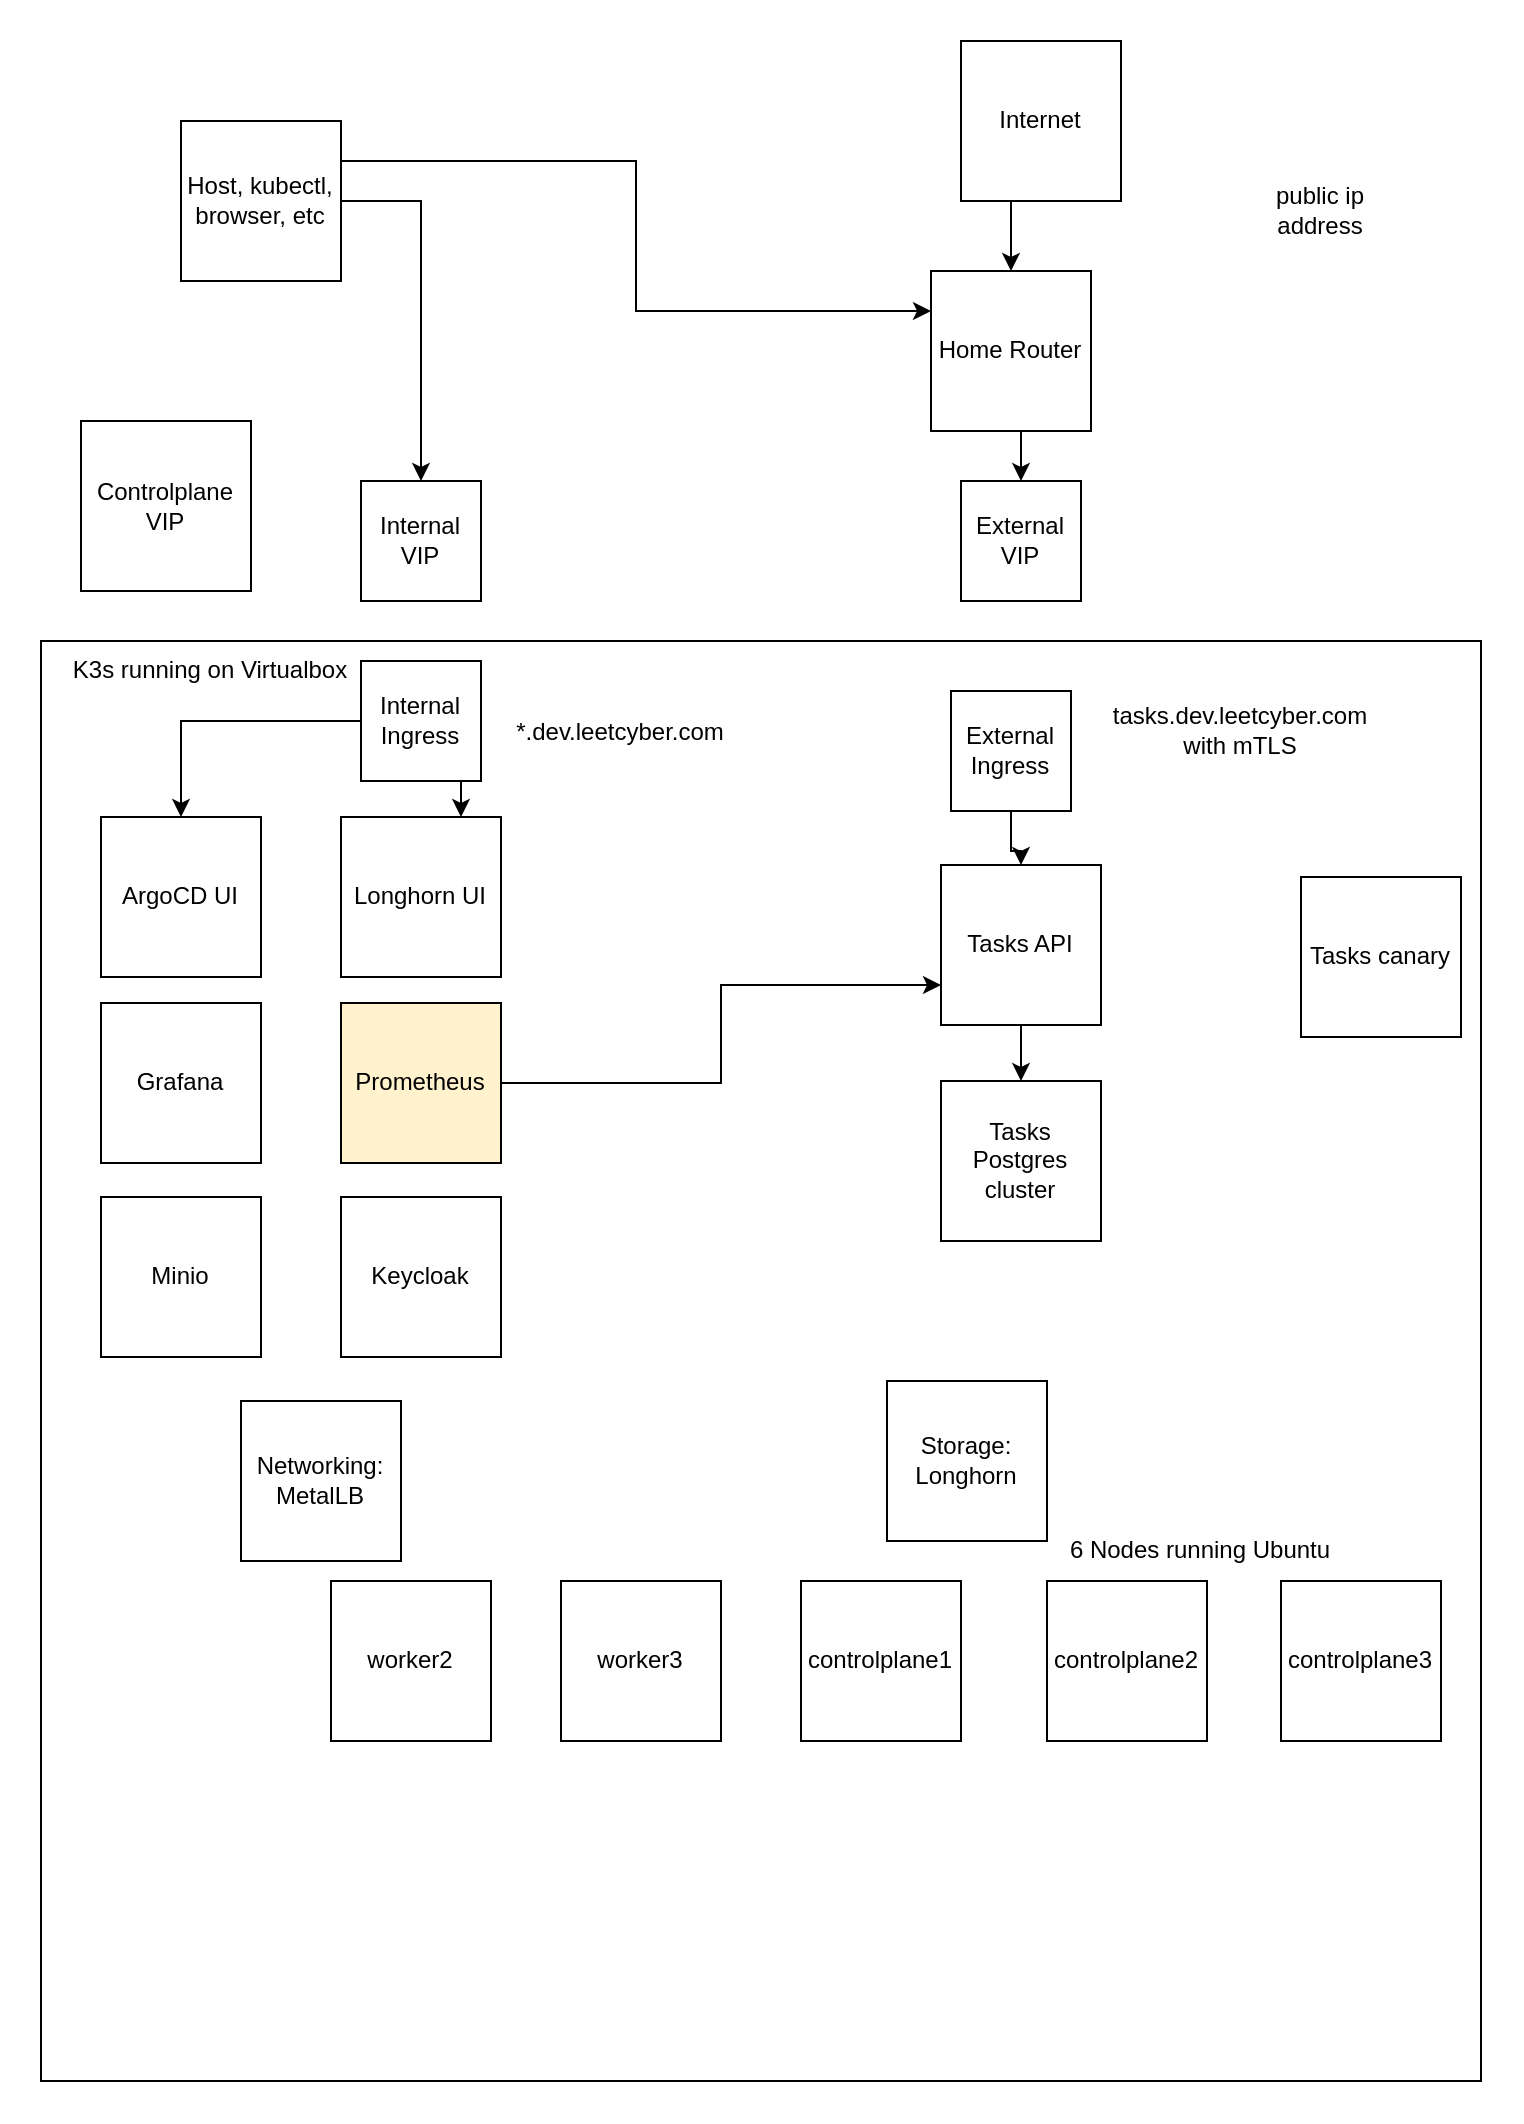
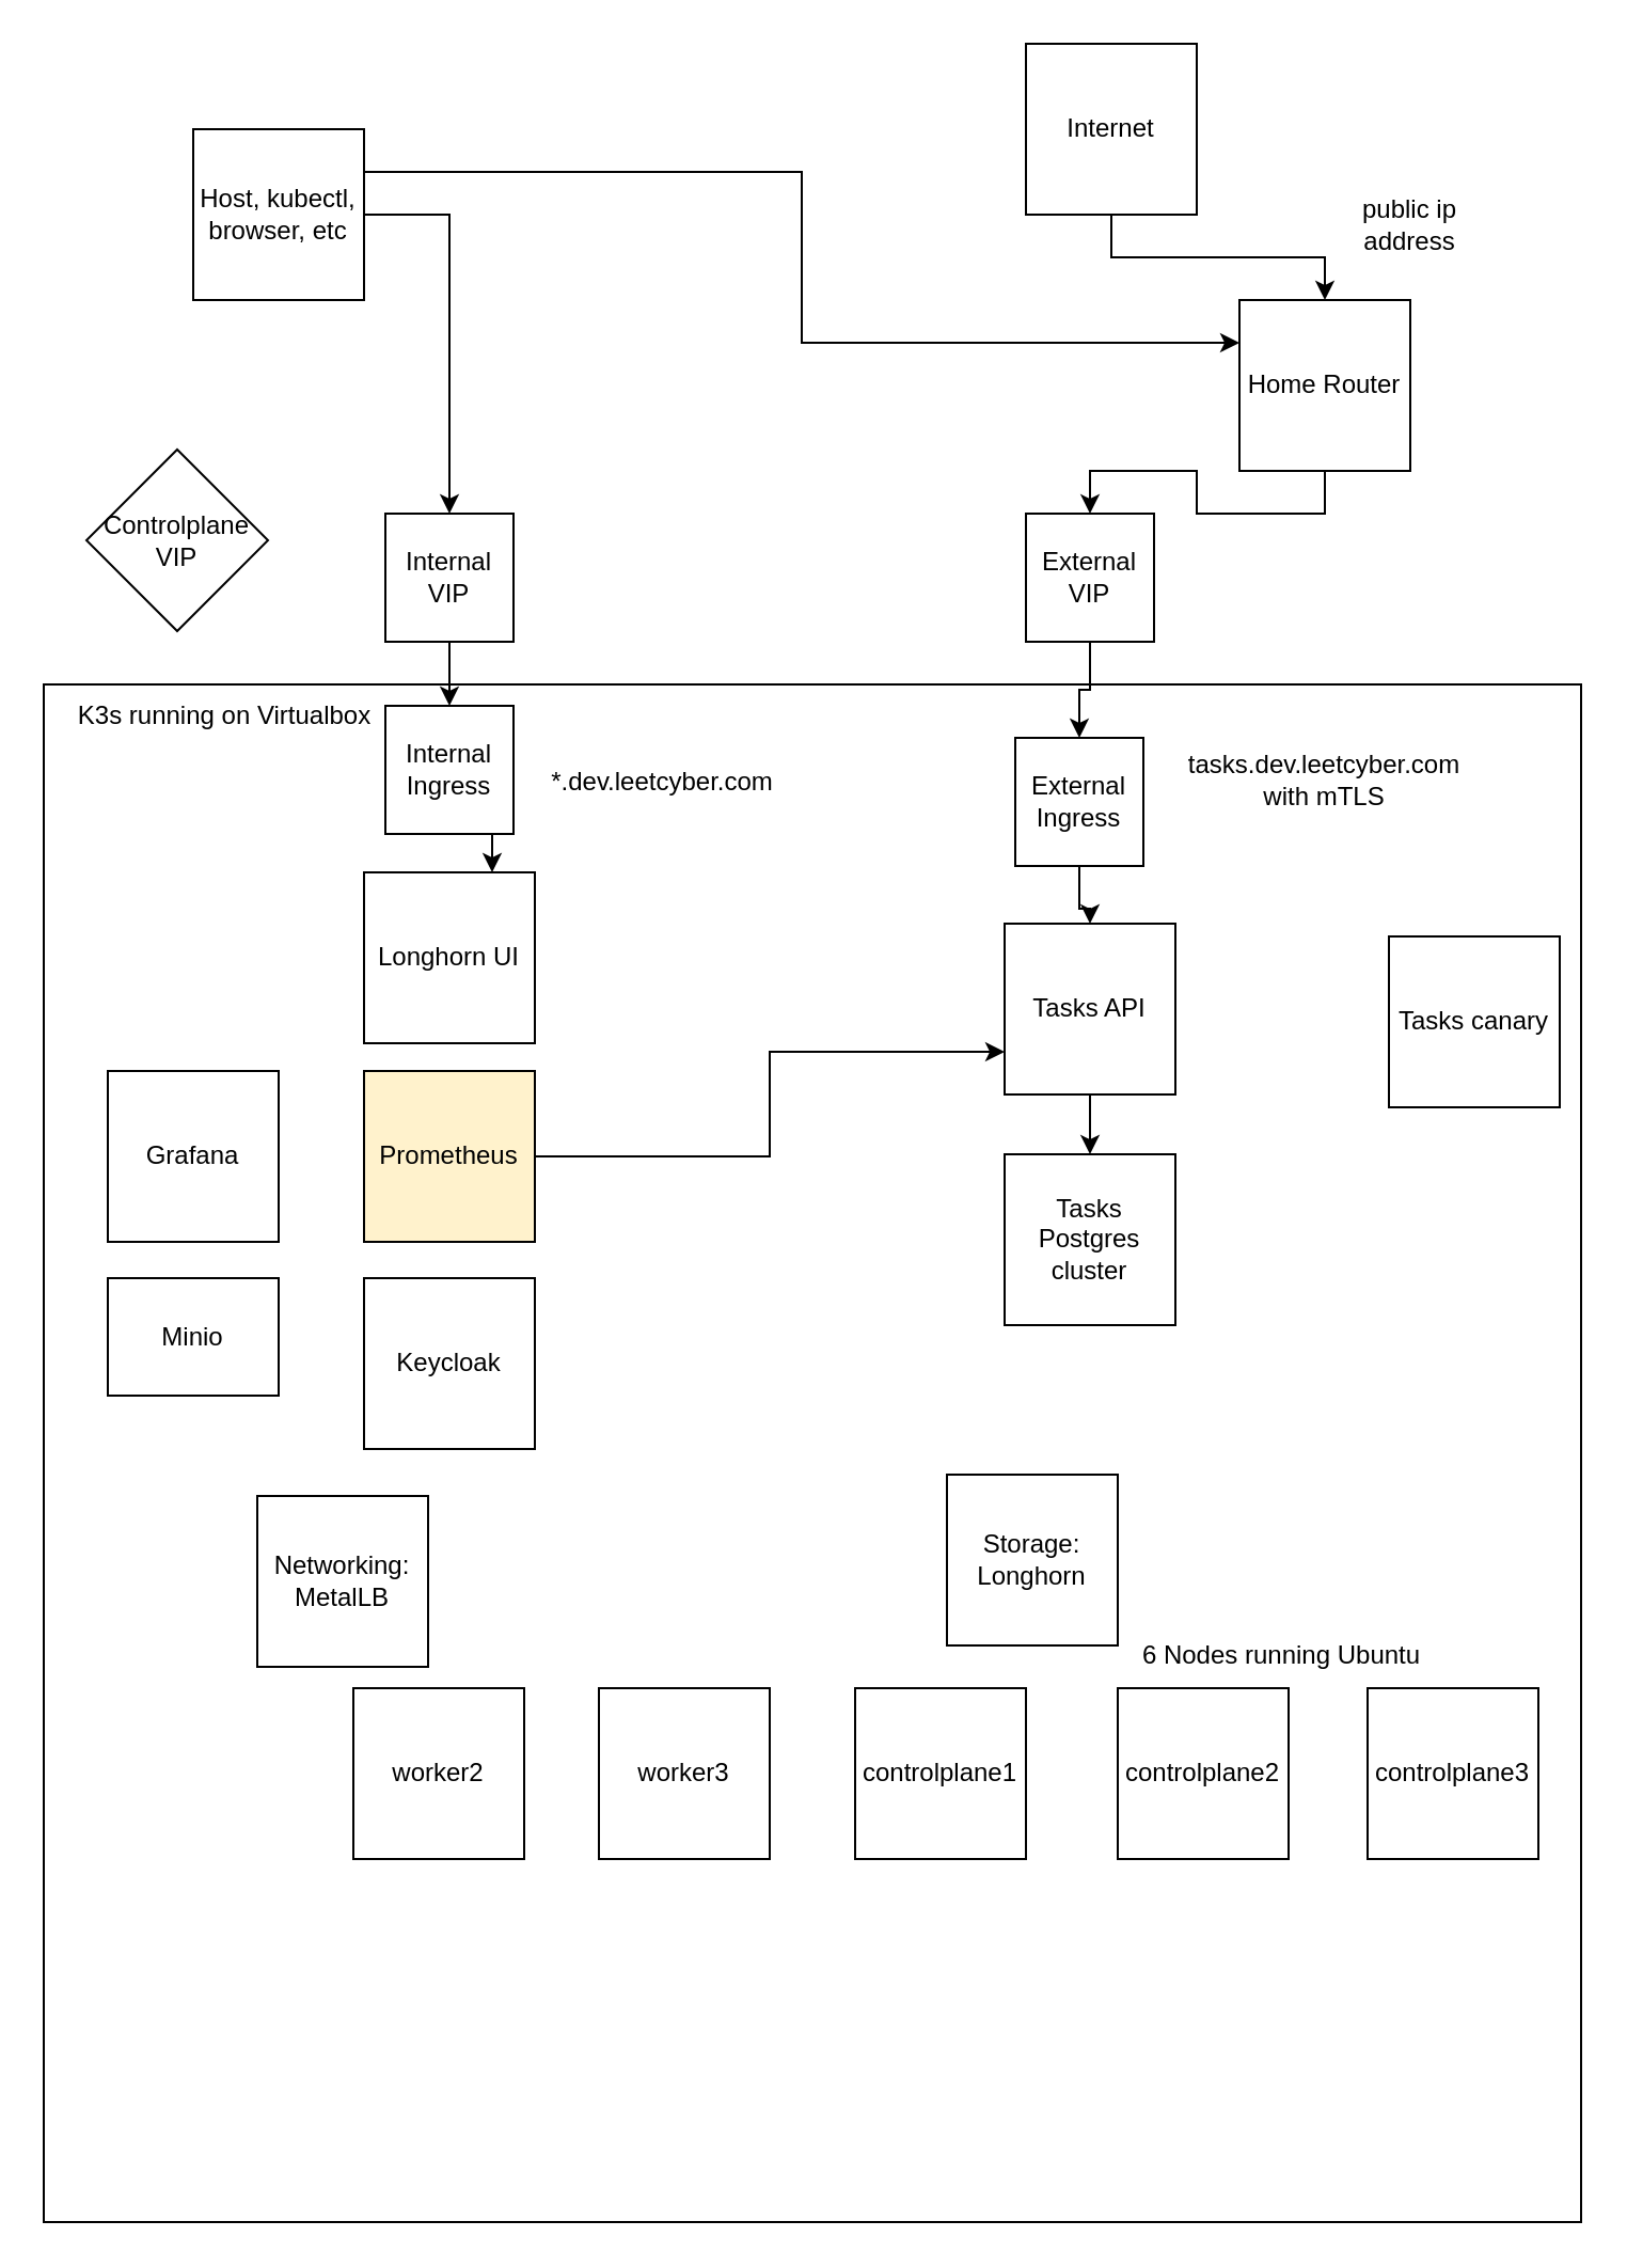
  <mxCell id="0" />
  <mxCell id="1" parent="0" />
  <mxCell id="2" value="" style="whiteSpace=wrap;html=1;aspect=fixed;" parent="1" vertex="1"><mxGeometry x="20" y="320" width="720" height="720" as="geometry" /></mxCell>
  <mxCell id="3" style="edgeStyle=orthogonalEdgeStyle;rounded=0;orthogonalLoop=1;jettySize=auto;html=1;exitX=0.5;exitY=1;exitDx=0;exitDy=0;entryX=0.5;entryY=0;entryDx=0;entryDy=0;" parent="1" source="4" target="16" edge="1"><mxGeometry relative="1" as="geometry" /></mxCell>
- <mxCell id="4" value="Home Router" style="whiteSpace=wrap;html=1;aspect=fixed;" parent="1" vertex="1"><mxGeometry x="465" y="135" width="80" height="80" as="geometry" /></mxCell>
+ <mxCell id="4" value="Home Router" style="whiteSpace=wrap;html=1;aspect=fixed;" parent="1" vertex="1"><mxGeometry x="580" y="140" width="80" height="80" as="geometry" /></mxCell>
  <mxCell id="5" style="edgeStyle=orthogonalEdgeStyle;rounded=0;orthogonalLoop=1;jettySize=auto;html=1;exitX=0.5;exitY=1;exitDx=0;exitDy=0;entryX=0.5;entryY=0;entryDx=0;entryDy=0;" parent="1" source="6" target="4" edge="1"><mxGeometry relative="1" as="geometry" /></mxCell>
  <mxCell id="6" value="Internet" style="whiteSpace=wrap;html=1;aspect=fixed;" parent="1" vertex="1"><mxGeometry x="480" y="20" width="80" height="80" as="geometry" /></mxCell>
  <mxCell id="7" style="edgeStyle=orthogonalEdgeStyle;rounded=0;orthogonalLoop=1;jettySize=auto;html=1;exitX=1;exitY=0.5;exitDx=0;exitDy=0;entryX=0.5;entryY=0;entryDx=0;entryDy=0;" parent="1" source="9" target="11" edge="1"><mxGeometry relative="1" as="geometry" /></mxCell>
  <mxCell id="8" style="edgeStyle=orthogonalEdgeStyle;rounded=0;orthogonalLoop=1;jettySize=auto;html=1;exitX=1;exitY=0.25;exitDx=0;exitDy=0;entryX=0;entryY=0.25;entryDx=0;entryDy=0;" parent="1" source="9" target="4" edge="1"><mxGeometry relative="1" as="geometry" /></mxCell>
  <mxCell id="9" value="Host, kubectl, browser, etc" style="whiteSpace=wrap;html=1;aspect=fixed;" parent="1" vertex="1"><mxGeometry x="90" y="60" width="80" height="80" as="geometry" /></mxCell>
+ <mxCell id="10" style="edgeStyle=orthogonalEdgeStyle;rounded=0;orthogonalLoop=1;jettySize=auto;html=1;" parent="1" source="11" target="14" edge="1"><mxGeometry relative="1" as="geometry" /></mxCell>
  <mxCell id="11" value="Internal VIP" style="whiteSpace=wrap;html=1;aspect=fixed;" parent="1" vertex="1"><mxGeometry x="180" y="240" width="60" height="60" as="geometry" /></mxCell>
  <mxCell id="12" style="edgeStyle=orthogonalEdgeStyle;rounded=0;orthogonalLoop=1;jettySize=auto;html=1;exitX=0.75;exitY=1;exitDx=0;exitDy=0;entryX=0.75;entryY=0;entryDx=0;entryDy=0;" edge="1" parent="1" source="14" target="21"><mxGeometry relative="1" as="geometry" /></mxCell>
- <mxCell id="13" style="edgeStyle=orthogonalEdgeStyle;rounded=0;orthogonalLoop=1;jettySize=auto;html=1;exitX=0;exitY=0.5;exitDx=0;exitDy=0;entryX=0.5;entryY=0;entryDx=0;entryDy=0;" edge="1" parent="1" source="14" target="19"><mxGeometry relative="1" as="geometry" /></mxCell>
  <mxCell id="14" value="Internal Ingress" style="whiteSpace=wrap;html=1;aspect=fixed;" parent="1" vertex="1"><mxGeometry x="180" y="330" width="60" height="60" as="geometry" /></mxCell>
+ <mxCell id="15" style="edgeStyle=orthogonalEdgeStyle;rounded=0;orthogonalLoop=1;jettySize=auto;html=1;exitX=0.5;exitY=1;exitDx=0;exitDy=0;" parent="1" source="16" target="18" edge="1"><mxGeometry relative="1" as="geometry" /></mxCell>
  <mxCell id="16" value="External VIP" style="whiteSpace=wrap;html=1;aspect=fixed;" parent="1" vertex="1"><mxGeometry x="480" y="240" width="60" height="60" as="geometry" /></mxCell>
  <mxCell id="17" style="edgeStyle=orthogonalEdgeStyle;rounded=0;orthogonalLoop=1;jettySize=auto;html=1;exitX=0.5;exitY=1;exitDx=0;exitDy=0;" parent="1" source="18" target="30" edge="1"><mxGeometry relative="1" as="geometry" /></mxCell>
  <mxCell id="18" value="External Ingress" style="whiteSpace=wrap;html=1;aspect=fixed;" parent="1" vertex="1"><mxGeometry x="475" y="345" width="60" height="60" as="geometry" /></mxCell>
- <mxCell id="19" value="ArgoCD UI" style="whiteSpace=wrap;html=1;aspect=fixed;" parent="1" vertex="1"><mxGeometry x="50" y="408" width="80" height="80" as="geometry" /></mxCell>
  <mxCell id="20" value="K3s running on Virtualbox" style="text;html=1;strokeColor=none;fillColor=none;align=center;verticalAlign=middle;whiteSpace=wrap;rounded=0;" parent="1" vertex="1"><mxGeometry x="20" y="320" width="170" height="30" as="geometry" /></mxCell>
  <mxCell id="21" value="Longhorn UI" style="whiteSpace=wrap;html=1;aspect=fixed;" parent="1" vertex="1"><mxGeometry x="170" y="408" width="80" height="80" as="geometry" /></mxCell>
  <mxCell id="22" value="Grafana" style="whiteSpace=wrap;html=1;aspect=fixed;" parent="1" vertex="1"><mxGeometry x="50" y="501" width="80" height="80" as="geometry" /></mxCell>
  <mxCell id="23" style="edgeStyle=orthogonalEdgeStyle;rounded=0;orthogonalLoop=1;jettySize=auto;html=1;exitX=1;exitY=0.5;exitDx=0;exitDy=0;entryX=0;entryY=0.75;entryDx=0;entryDy=0;" parent="1" source="24" target="30" edge="1"><mxGeometry relative="1" as="geometry" /></mxCell>
  <mxCell id="24" value="Prometheus" style="whiteSpace=wrap;html=1;aspect=fixed;fillColor=#fff2cc;" parent="1" vertex="1"><mxGeometry x="170" y="501" width="80" height="80" as="geometry" /></mxCell>
- <mxCell id="25" value="Minio" style="whiteSpace=wrap;html=1;aspect=fixed;" parent="1" vertex="1"><mxGeometry x="50" y="598" width="80" height="80" as="geometry" /></mxCell>
+ <mxCell id="25" value="Minio" style="whiteSpace=wrap;html=1;aspect=fixed;" parent="1" vertex="1"><mxGeometry x="50" y="598" width="80" height="55" as="geometry" /></mxCell>
  <mxCell id="26" value="Keycloak" style="whiteSpace=wrap;html=1;aspect=fixed;" parent="1" vertex="1"><mxGeometry x="170" y="598" width="80" height="80" as="geometry" /></mxCell>
  <mxCell id="27" value="*.dev.leetcyber.com" style="text;html=1;strokeColor=none;fillColor=none;align=center;verticalAlign=middle;whiteSpace=wrap;rounded=0;" parent="1" vertex="1"><mxGeometry x="280" y="351" width="60" height="30" as="geometry" /></mxCell>
  <mxCell id="28" value="tasks.dev.leetcyber.com&lt;br&gt;with mTLS" style="text;html=1;strokeColor=none;fillColor=none;align=center;verticalAlign=middle;whiteSpace=wrap;rounded=0;" parent="1" vertex="1"><mxGeometry x="590" y="350" width="60" height="30" as="geometry" /></mxCell>
  <mxCell id="29" style="edgeStyle=orthogonalEdgeStyle;rounded=0;orthogonalLoop=1;jettySize=auto;html=1;exitX=0.5;exitY=1;exitDx=0;exitDy=0;entryX=0.5;entryY=0;entryDx=0;entryDy=0;" edge="1" parent="1" source="30" target="31"><mxGeometry relative="1" as="geometry" /></mxCell>
  <mxCell id="30" value="Tasks API" style="whiteSpace=wrap;html=1;aspect=fixed;" parent="1" vertex="1"><mxGeometry x="470" y="432" width="80" height="80" as="geometry" /></mxCell>
  <mxCell id="31" value="Tasks Postgres cluster" style="whiteSpace=wrap;html=1;aspect=fixed;" parent="1" vertex="1"><mxGeometry x="470" y="540" width="80" height="80" as="geometry" /></mxCell>
  <mxCell id="32" value="worker2" style="whiteSpace=wrap;html=1;aspect=fixed;" parent="1" vertex="1"><mxGeometry x="165" y="790" width="80" height="80" as="geometry" /></mxCell>
  <mxCell id="33" value="worker3" style="whiteSpace=wrap;html=1;aspect=fixed;" parent="1" vertex="1"><mxGeometry x="280" y="790" width="80" height="80" as="geometry" /></mxCell>
  <mxCell id="34" value="controlplane1" style="whiteSpace=wrap;html=1;aspect=fixed;" parent="1" vertex="1"><mxGeometry x="400" y="790" width="80" height="80" as="geometry" /></mxCell>
  <mxCell id="35" value="controlplane2" style="whiteSpace=wrap;html=1;aspect=fixed;" parent="1" vertex="1"><mxGeometry x="523" y="790" width="80" height="80" as="geometry" /></mxCell>
  <mxCell id="36" value="controlplane3" style="whiteSpace=wrap;html=1;aspect=fixed;" parent="1" vertex="1"><mxGeometry x="640" y="790" width="80" height="80" as="geometry" /></mxCell>
  <mxCell id="37" value="Networking: MetalLB" style="whiteSpace=wrap;html=1;aspect=fixed;" parent="1" vertex="1"><mxGeometry x="120" y="700" width="80" height="80" as="geometry" /></mxCell>
  <mxCell id="38" value="Storage: Longhorn" style="whiteSpace=wrap;html=1;aspect=fixed;" parent="1" vertex="1"><mxGeometry x="443" y="690" width="80" height="80" as="geometry" /></mxCell>
  <mxCell id="39" value="public ip address" style="text;html=1;strokeColor=none;fillColor=none;align=center;verticalAlign=middle;whiteSpace=wrap;rounded=0;" parent="1" vertex="1"><mxGeometry x="630" y="90" width="60" height="30" as="geometry" /></mxCell>
  <mxCell id="40" value="Tasks canary" style="whiteSpace=wrap;html=1;aspect=fixed;" parent="1" vertex="1"><mxGeometry x="650" y="438" width="80" height="80" as="geometry" /></mxCell>
  <mxCell id="41" value="6 Nodes running Ubuntu" style="text;html=1;strokeColor=none;fillColor=none;align=center;verticalAlign=middle;whiteSpace=wrap;rounded=0;" parent="1" vertex="1"><mxGeometry x="515" y="760" width="170" height="30" as="geometry" /></mxCell>
- <mxCell id="42" value="Controlplane VIP" style="whiteSpace=wrap;html=1;aspect=fixed;" vertex="1" parent="1"><mxGeometry x="40" y="210" width="85" height="85" as="geometry" /></mxCell>
+ <mxCell id="42" value="Controlplane VIP" style="rhombus;whiteSpace=wrap;html=1;aspect=fixed;" vertex="1" parent="1"><mxGeometry x="40" y="210" width="85" height="85" as="geometry" /></mxCell>
